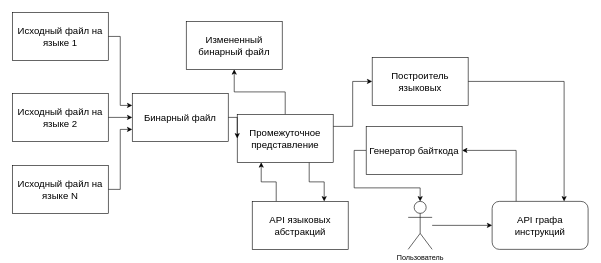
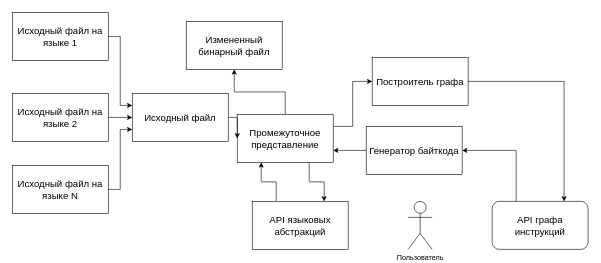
  <mxCell id="0" />
  <mxCell id="1" parent="0" />
  <mxCell id="2" style="edgeStyle=orthogonalEdgeStyle;rounded=0;orthogonalLoop=1;jettySize=auto;html=1;exitX=0.25;exitY=0;exitDx=0;exitDy=0;entryX=0.25;entryY=1;entryDx=0;entryDy=0;" parent="1" source="3" target="11" edge="1"><mxGeometry relative="1" as="geometry" /></mxCell>
  <mxCell id="3" value="&lt;font style=&quot;font-size: 16px;&quot;&gt;API языковых абстракций&lt;/font&gt;" style="rounded=0;whiteSpace=wrap;html=1;" parent="1" vertex="1"><mxGeometry x="420" y="335" width="160" height="80" as="geometry" /></mxCell>
- <mxCell id="4" value="" style="edgeStyle=orthogonalEdgeStyle;rounded=0;orthogonalLoop=1;jettySize=auto;html=1;" parent="1" source="5" target="7" edge="1"><mxGeometry relative="1" as="geometry" /></mxCell>
  <mxCell id="5" value="Пользователь" style="shape=umlActor;verticalLabelPosition=bottom;verticalAlign=top;html=1;outlineConnect=0;" parent="1" vertex="1"><mxGeometry x="680" y="335" width="40" height="80" as="geometry" /></mxCell>
  <mxCell id="6" style="edgeStyle=orthogonalEdgeStyle;rounded=0;orthogonalLoop=1;jettySize=auto;html=1;exitX=0.25;exitY=0;exitDx=0;exitDy=0;entryX=1;entryY=0.5;entryDx=0;entryDy=0;" parent="1" source="7" target="13" edge="1"><mxGeometry relative="1" as="geometry" /></mxCell>
  <mxCell id="7" value="&lt;font style=&quot;font-size: 16px;&quot;&gt;API графа инструкций&lt;/font&gt;" style="whiteSpace=wrap;html=1;rounded=1;" parent="1" vertex="1"><mxGeometry x="820" y="335" width="160" height="80" as="geometry" /></mxCell>
  <mxCell id="8" style="edgeStyle=orthogonalEdgeStyle;rounded=0;orthogonalLoop=1;jettySize=auto;html=1;exitX=1;exitY=0.25;exitDx=0;exitDy=0;entryX=0;entryY=0.5;entryDx=0;entryDy=0;" parent="1" source="11" target="15" edge="1"><mxGeometry relative="1" as="geometry" /></mxCell>
  <mxCell id="9" style="edgeStyle=orthogonalEdgeStyle;rounded=0;orthogonalLoop=1;jettySize=auto;html=1;exitX=0.75;exitY=1;exitDx=0;exitDy=0;entryX=0.75;entryY=0;entryDx=0;entryDy=0;" parent="1" source="11" target="3" edge="1"><mxGeometry relative="1" as="geometry" /></mxCell>
  <mxCell id="10" style="edgeStyle=orthogonalEdgeStyle;rounded=0;orthogonalLoop=1;jettySize=auto;html=1;exitX=0.5;exitY=0;exitDx=0;exitDy=0;entryX=0.5;entryY=1;entryDx=0;entryDy=0;" edge="1" parent="1" source="11" target="18"><mxGeometry relative="1" as="geometry" /></mxCell>
  <mxCell id="11" value="&lt;font style=&quot;font-size: 16px;&quot;&gt;Промежуточное представление&lt;/font&gt;" style="rounded=0;whiteSpace=wrap;html=1;" parent="1" vertex="1"><mxGeometry x="395" y="190" width="160" height="80" as="geometry" /></mxCell>
- <mxCell id="12" style="edgeStyle=orthogonalEdgeStyle;rounded=0;orthogonalLoop=1;jettySize=auto;html=1;exitX=0;exitY=0.5;exitDx=0;exitDy=0;" parent="1" source="13" target="5" edge="1"><mxGeometry relative="1" as="geometry" /></mxCell>
+ <mxCell id="12" style="edgeStyle=orthogonalEdgeStyle;rounded=0;orthogonalLoop=1;jettySize=auto;html=1;exitX=0;exitY=0.5;exitDx=0;exitDy=0;entryX=1;entryY=0.75;entryDx=0;entryDy=0;" parent="1" source="13" target="11" edge="1"><mxGeometry relative="1" as="geometry" /></mxCell>
  <mxCell id="13" value="&lt;font style=&quot;font-size: 16px;&quot;&gt;Генератор байткода&lt;/font&gt;" style="rounded=0;whiteSpace=wrap;html=1;" parent="1" vertex="1"><mxGeometry x="610" y="210" width="160" height="80" as="geometry" /></mxCell>
  <mxCell id="14" style="edgeStyle=orthogonalEdgeStyle;rounded=0;orthogonalLoop=1;jettySize=auto;html=1;exitX=1;exitY=0.5;exitDx=0;exitDy=0;entryX=0.75;entryY=0;entryDx=0;entryDy=0;" parent="1" source="15" target="7" edge="1"><mxGeometry relative="1" as="geometry" /></mxCell>
- <mxCell id="15" value="&lt;font style=&quot;font-size: 16px;&quot;&gt;Построитель языковых&lt;/font&gt;" style="rounded=0;whiteSpace=wrap;html=1;" parent="1" vertex="1"><mxGeometry x="620" y="95" width="160" height="80" as="geometry" /></mxCell>
+ <mxCell id="15" value="&lt;font style=&quot;font-size: 16px;&quot;&gt;Построитель графа&lt;/font&gt;" style="rounded=0;whiteSpace=wrap;html=1;" parent="1" vertex="1"><mxGeometry x="620" y="95" width="160" height="80" as="geometry" /></mxCell>
  <mxCell id="16" style="edgeStyle=orthogonalEdgeStyle;rounded=0;orthogonalLoop=1;jettySize=auto;html=1;exitX=1;exitY=0.5;exitDx=0;exitDy=0;entryX=0;entryY=0.5;entryDx=0;entryDy=0;" edge="1" parent="1" source="17" target="11"><mxGeometry relative="1" as="geometry" /></mxCell>
- <mxCell id="17" value="&lt;font style=&quot;font-size: 16px;&quot;&gt;Бинарный файл&lt;/font&gt;" style="rounded=0;whiteSpace=wrap;html=1;" parent="1" vertex="1"><mxGeometry x="220" y="155" width="160" height="80" as="geometry" /></mxCell>
+ <mxCell id="17" value="&lt;font style=&quot;font-size: 16px;&quot;&gt;Исходный файл&lt;/font&gt;" style="rounded=0;whiteSpace=wrap;html=1;" parent="1" vertex="1"><mxGeometry x="220" y="155" width="160" height="80" as="geometry" /></mxCell>
  <mxCell id="18" value="&lt;font style=&quot;font-size: 16px;&quot;&gt;Измененный бинарный файл&lt;/font&gt;" style="rounded=0;whiteSpace=wrap;html=1;" parent="1" vertex="1"><mxGeometry x="310" y="35" width="160" height="80" as="geometry" /></mxCell>
  <mxCell id="19" style="edgeStyle=orthogonalEdgeStyle;rounded=0;orthogonalLoop=1;jettySize=auto;html=1;exitX=1;exitY=0.5;exitDx=0;exitDy=0;entryX=0;entryY=0.25;entryDx=0;entryDy=0;" parent="1" source="20" target="17" edge="1"><mxGeometry relative="1" as="geometry" /></mxCell>
  <mxCell id="20" value="&lt;font style=&quot;font-size: 16px;&quot;&gt;Исходный файл на языке 1&lt;/font&gt;" style="rounded=0;whiteSpace=wrap;html=1;" parent="1" vertex="1"><mxGeometry x="20" y="20" width="160" height="80" as="geometry" /></mxCell>
  <mxCell id="21" style="edgeStyle=orthogonalEdgeStyle;rounded=0;orthogonalLoop=1;jettySize=auto;html=1;exitX=1;exitY=0.5;exitDx=0;exitDy=0;entryX=0;entryY=0.5;entryDx=0;entryDy=0;" parent="1" source="22" target="17" edge="1"><mxGeometry relative="1" as="geometry" /></mxCell>
  <mxCell id="22" value="&lt;span style=&quot;font-size: 16px;&quot;&gt;Исходный файл на языке 2&lt;/span&gt;" style="rounded=0;whiteSpace=wrap;html=1;" parent="1" vertex="1"><mxGeometry x="20" y="155" width="160" height="80" as="geometry" /></mxCell>
  <mxCell id="23" style="edgeStyle=orthogonalEdgeStyle;rounded=0;orthogonalLoop=1;jettySize=auto;html=1;exitX=1;exitY=0.5;exitDx=0;exitDy=0;entryX=0;entryY=0.75;entryDx=0;entryDy=0;" parent="1" source="24" target="17" edge="1"><mxGeometry relative="1" as="geometry" /></mxCell>
  <mxCell id="24" value="&lt;span style=&quot;font-size: 16px;&quot;&gt;Исходный файл на языке N&lt;/span&gt;" style="rounded=0;whiteSpace=wrap;html=1;" parent="1" vertex="1"><mxGeometry x="20" y="275" width="160" height="80" as="geometry" /></mxCell>
